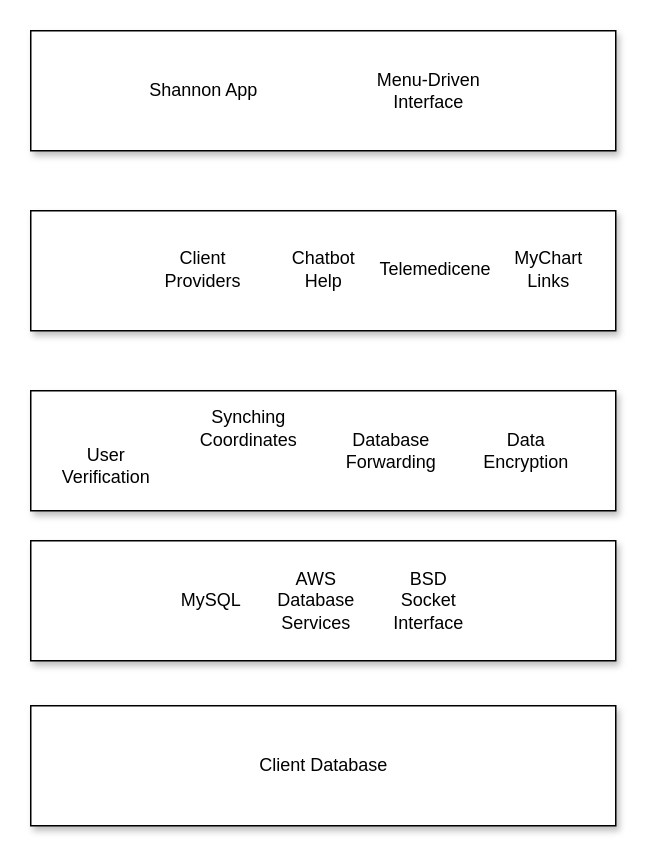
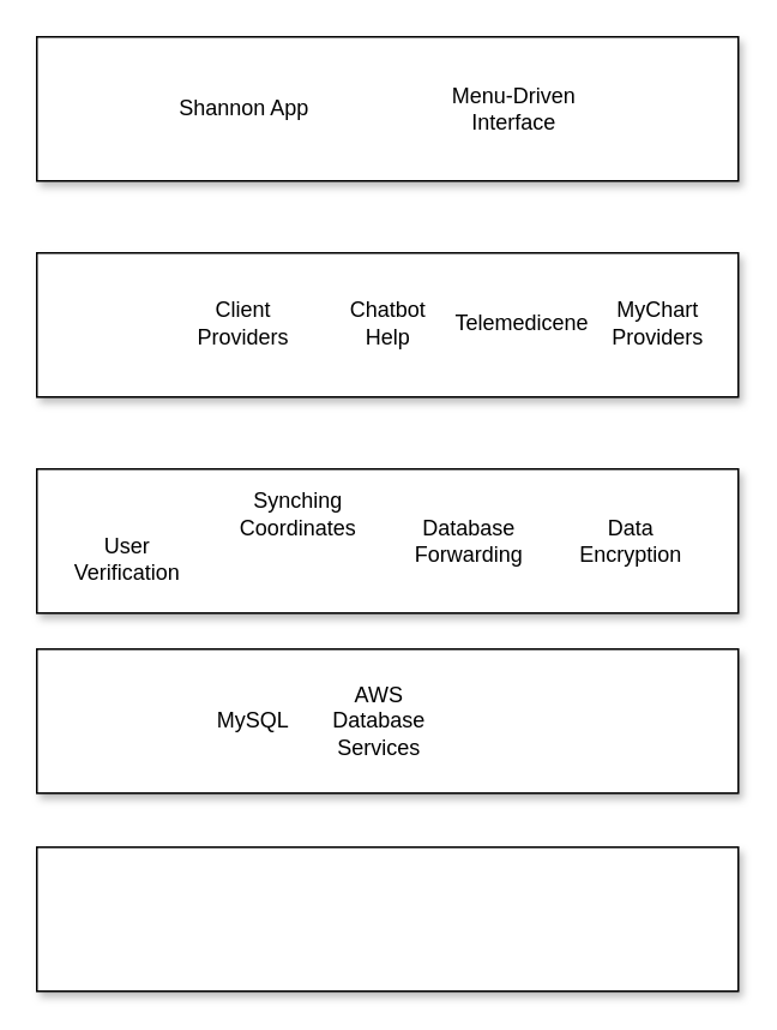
  <mxCell id="0" />
  <mxCell id="1" parent="0" />
  <mxCell id="2" value="" style="rounded=0;whiteSpace=wrap;html=1;shadow=1;" vertex="1" parent="1"><mxGeometry x="20" y="20" width="390" height="80" as="geometry" /></mxCell>
  <mxCell id="3" value="" style="rounded=0;whiteSpace=wrap;html=1;shadow=1;glass=0;" vertex="1" parent="1"><mxGeometry x="20" y="140" width="390" height="80" as="geometry" /></mxCell>
  <mxCell id="4" value="" style="rounded=0;whiteSpace=wrap;html=1;shadow=1;" vertex="1" parent="1"><mxGeometry x="20" y="260" width="390" height="80" as="geometry" /></mxCell>
  <mxCell id="5" value="" style="rounded=0;whiteSpace=wrap;html=1;shadow=1;" vertex="1" parent="1"><mxGeometry x="20" y="470" width="390" height="80" as="geometry" /></mxCell>
  <mxCell id="6" style="edgeStyle=orthogonalEdgeStyle;rounded=0;orthogonalLoop=1;jettySize=auto;html=1;exitX=0.5;exitY=1;exitDx=0;exitDy=0;" edge="1" parent="1"><mxGeometry relative="1" as="geometry"><mxPoint x="205" y="219.44" as="sourcePoint" /><mxPoint x="205" y="219.44" as="targetPoint" /></mxGeometry></mxCell>
  <mxCell id="7" value="Client Providers" style="text;html=1;strokeColor=none;fillColor=none;align=center;verticalAlign=middle;whiteSpace=wrap;rounded=0;shadow=1;" vertex="1" parent="1"><mxGeometry x="105" y="164.44" width="60" height="30" as="geometry" /></mxCell>
  <mxCell id="8" value="Chatbot&lt;br&gt;Help" style="text;html=1;align=center;verticalAlign=middle;resizable=0;points=[];autosize=1;strokeColor=none;fillColor=none;" vertex="1" parent="1"><mxGeometry x="180" y="159.44" width="70" height="40" as="geometry" /></mxCell>
  <mxCell id="9" value="Telemedicene" style="text;html=1;strokeColor=none;fillColor=none;align=center;verticalAlign=middle;whiteSpace=wrap;rounded=0;shadow=1;glass=1;" vertex="1" parent="1"><mxGeometry x="260" y="164.44" width="60" height="30" as="geometry" /></mxCell>
  <mxCell id="10" value="Shannon App" style="text;html=1;align=center;verticalAlign=middle;resizable=0;points=[];autosize=1;strokeColor=none;fillColor=none;" vertex="1" parent="1"><mxGeometry x="85" y="45" width="100" height="30" as="geometry" /></mxCell>
- <mxCell id="11" value="MyChart&lt;br&gt;Links" style="text;html=1;align=center;verticalAlign=middle;resizable=0;points=[];autosize=1;strokeColor=none;fillColor=none;" vertex="1" parent="1"><mxGeometry x="330" y="159.44" width="70" height="40" as="geometry" /></mxCell>
+ <mxCell id="11" value="MyChart&lt;br&gt;Providers" style="text;html=1;align=center;verticalAlign=middle;resizable=0;points=[];autosize=1;strokeColor=none;fillColor=none;" vertex="1" parent="1"><mxGeometry x="330" y="159.44" width="70" height="40" as="geometry" /></mxCell>
  <mxCell id="12" value="Database&lt;br&gt;Forwarding" style="text;html=1;align=center;verticalAlign=middle;resizable=0;points=[];autosize=1;strokeColor=none;fillColor=none;" vertex="1" parent="1"><mxGeometry x="220" y="280" width="80" height="40" as="geometry" /></mxCell>
  <mxCell id="13" value="User&lt;br&gt;Verification" style="text;html=1;align=center;verticalAlign=middle;resizable=0;points=[];autosize=1;strokeColor=none;fillColor=none;" vertex="1" parent="1"><mxGeometry x="30" y="290" width="80" height="40" as="geometry" /></mxCell>
  <mxCell id="14" value="Data &lt;br&gt;Encryption" style="text;html=1;align=center;verticalAlign=middle;resizable=0;points=[];autosize=1;strokeColor=none;fillColor=none;" vertex="1" parent="1"><mxGeometry x="310" y="280" width="80" height="40" as="geometry" /></mxCell>
  <mxCell id="15" value="Synching &lt;br&gt;Coordinates" style="text;html=1;align=center;verticalAlign=middle;resizable=0;points=[];autosize=1;strokeColor=none;fillColor=none;" vertex="1" parent="1"><mxGeometry x="120" y="265" width="90" height="40" as="geometry" /></mxCell>
- <mxCell id="16" value="Client Database" style="text;html=1;align=center;verticalAlign=middle;resizable=0;points=[];autosize=1;strokeColor=none;fillColor=none;" vertex="1" parent="1"><mxGeometry x="160" y="495" width="110" height="30" as="geometry" /></mxCell>
  <mxCell id="17" value="" style="rounded=0;whiteSpace=wrap;html=1;shadow=1;glass=0;" vertex="1" parent="1"><mxGeometry x="20" y="360" width="390" height="80" as="geometry" /></mxCell>
  <mxCell id="18" value="MySQL" style="text;html=1;align=center;verticalAlign=middle;resizable=0;points=[];autosize=1;strokeColor=none;fillColor=none;" vertex="1" parent="1"><mxGeometry x="110" y="385" width="60" height="30" as="geometry" /></mxCell>
- <mxCell id="19" value="BSD&lt;br&gt;Socket&lt;br&gt;Interface" style="text;html=1;align=center;verticalAlign=middle;resizable=0;points=[];autosize=1;strokeColor=none;fillColor=none;" vertex="1" parent="1"><mxGeometry x="250" y="370" width="70" height="60" as="geometry" /></mxCell>
  <mxCell id="20" value="AWS&lt;br&gt;Database&lt;br&gt;Services" style="text;html=1;align=center;verticalAlign=middle;resizable=0;points=[];autosize=1;strokeColor=none;fillColor=none;" vertex="1" parent="1"><mxGeometry x="175" y="370" width="70" height="60" as="geometry" /></mxCell>
  <mxCell id="21" value="Menu-Driven&lt;br&gt;Interface" style="text;html=1;align=center;verticalAlign=middle;resizable=0;points=[];autosize=1;strokeColor=none;fillColor=none;" vertex="1" parent="1"><mxGeometry x="240" y="40" width="90" height="40" as="geometry" /></mxCell>
